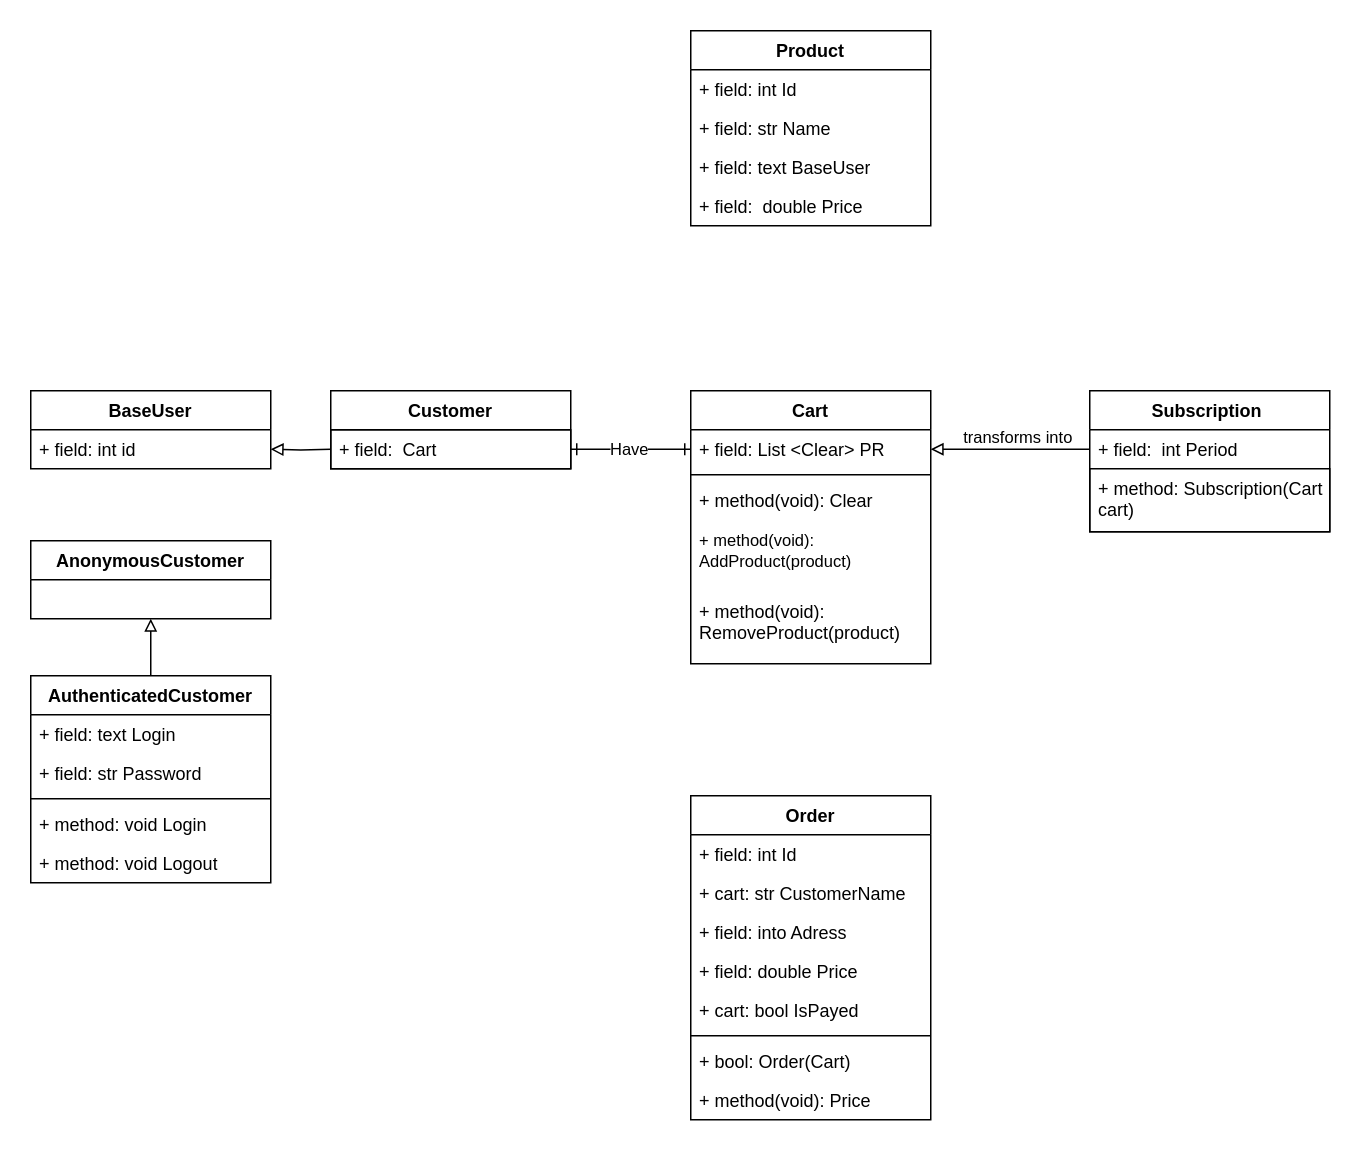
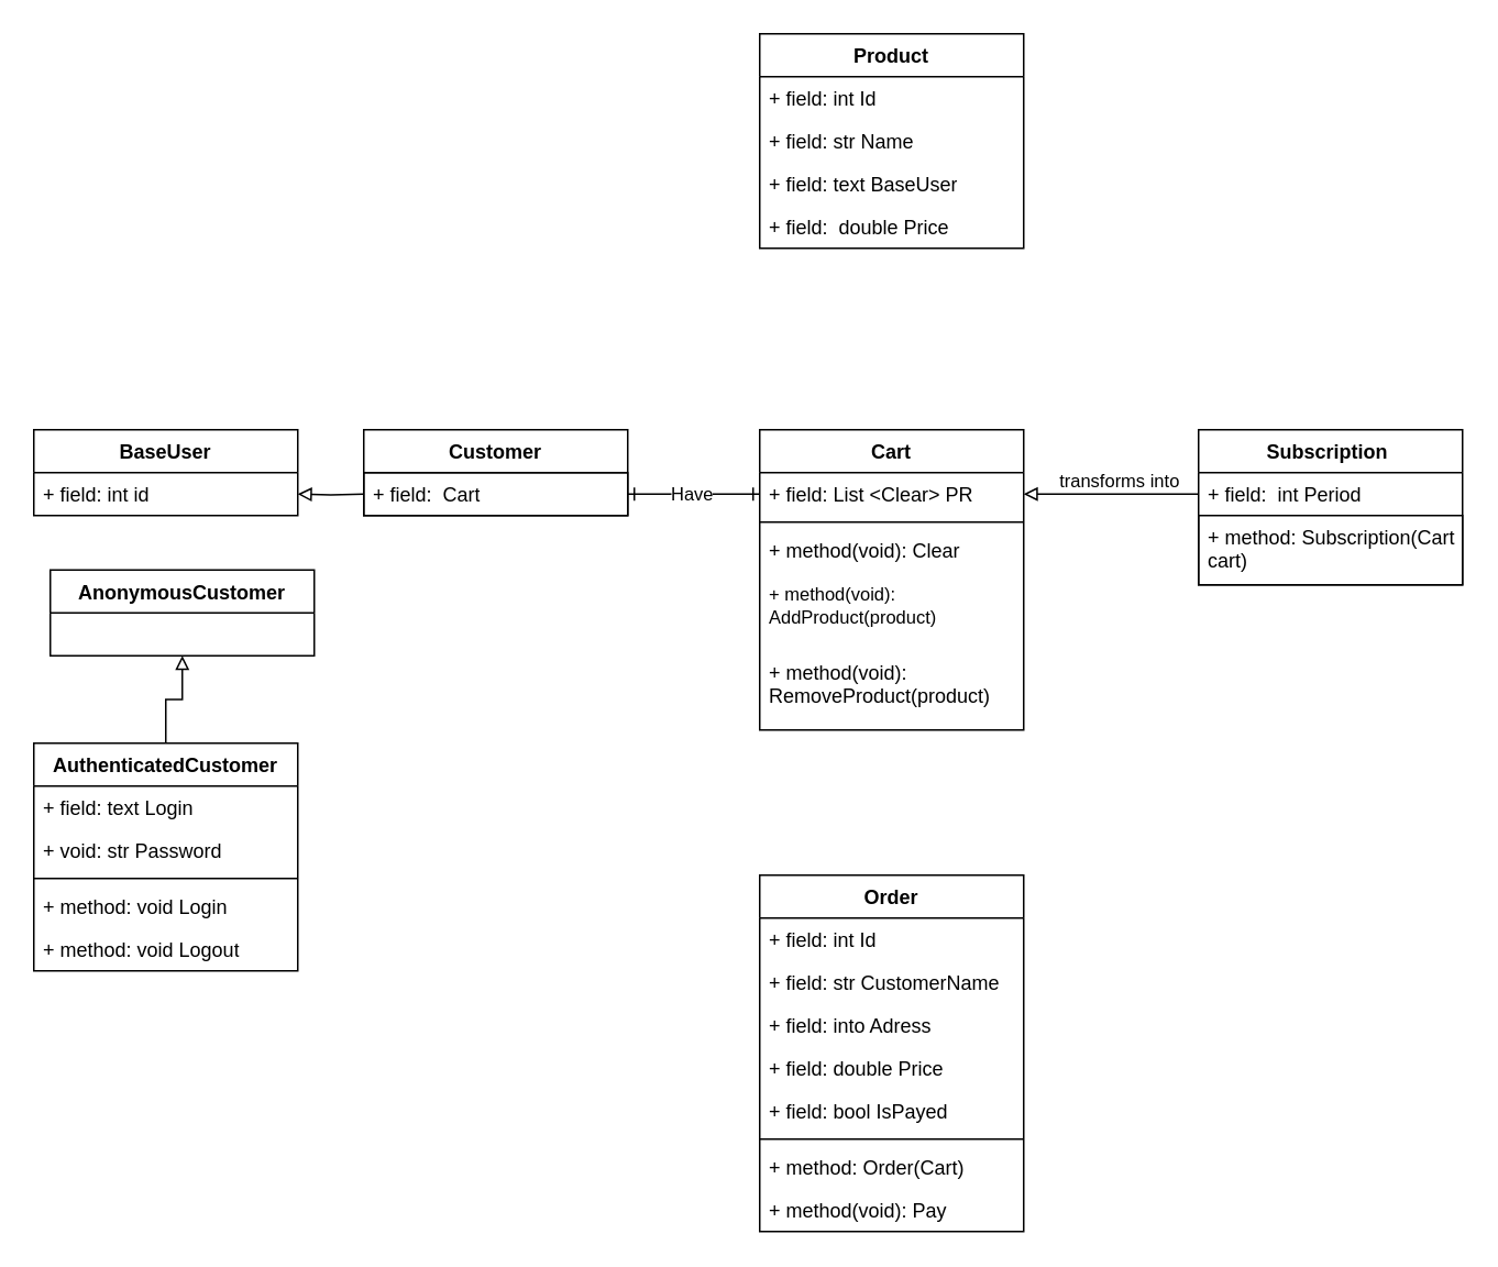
  <mxCell id="0" />
  <mxCell id="1" parent="0" />
  <mxCell id="2" style="edgeStyle=orthogonalEdgeStyle;rounded=0;orthogonalLoop=1;jettySize=auto;html=1;endArrow=block;endFill=0;" edge="1" parent="1" source="6" target="3"><mxGeometry relative="1" as="geometry" /></mxCell>
- <mxCell id="3" value="AnonymousCustomer" style="swimlane;fontStyle=1;align=center;verticalAlign=top;childLayout=stackLayout;horizontal=1;startSize=26;horizontalStack=0;resizeParent=1;resizeParentMax=0;resizeLast=0;collapsible=1;marginBottom=0;whiteSpace=wrap;html=1;" vertex="1" parent="1"><mxGeometry x="20" y="360" width="160" height="52" as="geometry" /></mxCell>
+ <mxCell id="3" value="AnonymousCustomer" style="swimlane;fontStyle=1;align=center;verticalAlign=top;childLayout=stackLayout;horizontal=1;startSize=26;horizontalStack=0;resizeParent=1;resizeParentMax=0;resizeLast=0;collapsible=1;marginBottom=0;whiteSpace=wrap;html=1;" vertex="1" parent="1"><mxGeometry x="30" y="345" width="160" height="52" as="geometry" /></mxCell>
  <mxCell id="4" value="BaseUser" style="swimlane;fontStyle=1;align=center;verticalAlign=top;childLayout=stackLayout;horizontal=1;startSize=26;horizontalStack=0;resizeParent=1;resizeParentMax=0;resizeLast=0;collapsible=1;marginBottom=0;whiteSpace=wrap;html=1;" vertex="1" parent="1"><mxGeometry x="20" y="260" width="160" height="52" as="geometry"><mxRectangle x="114" y="260" width="100" height="30" as="alternateBounds" /></mxGeometry></mxCell>
  <mxCell id="5" value="+ field: int id" style="text;strokeColor=none;fillColor=none;align=left;verticalAlign=top;spacingLeft=4;spacingRight=4;overflow=hidden;rotatable=0;points=[[0,0.5],[1,0.5]];portConstraint=eastwest;whiteSpace=wrap;html=1;" vertex="1" parent="4"><mxGeometry y="26" width="160" height="26" as="geometry" /></mxCell>
  <mxCell id="6" value="AuthenticatedCustomer" style="swimlane;fontStyle=1;align=center;verticalAlign=top;childLayout=stackLayout;horizontal=1;startSize=26;horizontalStack=0;resizeParent=1;resizeParentMax=0;resizeLast=0;collapsible=1;marginBottom=0;whiteSpace=wrap;html=1;" vertex="1" parent="1"><mxGeometry x="20" y="450" width="160" height="138" as="geometry" /></mxCell>
  <mxCell id="7" value="+ field: text Login" style="text;strokeColor=none;fillColor=none;align=left;verticalAlign=top;spacingLeft=4;spacingRight=4;overflow=hidden;rotatable=0;points=[[0,0.5],[1,0.5]];portConstraint=eastwest;whiteSpace=wrap;html=1;" vertex="1" parent="6"><mxGeometry y="26" width="160" height="26" as="geometry" /></mxCell>
- <mxCell id="8" value="+ field: str Password" style="text;strokeColor=none;fillColor=none;align=left;verticalAlign=top;spacingLeft=4;spacingRight=4;overflow=hidden;rotatable=0;points=[[0,0.5],[1,0.5]];portConstraint=eastwest;whiteSpace=wrap;html=1;" vertex="1" parent="6"><mxGeometry y="52" width="160" height="26" as="geometry" /></mxCell>
+ <mxCell id="8" value="+ void: str Password" style="text;strokeColor=none;fillColor=none;align=left;verticalAlign=top;spacingLeft=4;spacingRight=4;overflow=hidden;rotatable=0;points=[[0,0.5],[1,0.5]];portConstraint=eastwest;whiteSpace=wrap;html=1;" vertex="1" parent="6"><mxGeometry y="52" width="160" height="26" as="geometry" /></mxCell>
  <mxCell id="9" value="" style="line;strokeWidth=1;fillColor=none;align=left;verticalAlign=middle;spacingTop=-1;spacingLeft=3;spacingRight=3;rotatable=0;labelPosition=right;points=[];portConstraint=eastwest;strokeColor=inherit;" vertex="1" parent="6"><mxGeometry y="78" width="160" height="8" as="geometry" /></mxCell>
  <mxCell id="10" value="+ method: void Login" style="text;strokeColor=none;fillColor=none;align=left;verticalAlign=top;spacingLeft=4;spacingRight=4;overflow=hidden;rotatable=0;points=[[0,0.5],[1,0.5]];portConstraint=eastwest;whiteSpace=wrap;html=1;" vertex="1" parent="6"><mxGeometry y="86" width="160" height="26" as="geometry" /></mxCell>
  <mxCell id="11" value="+ method: void Logout" style="text;strokeColor=none;fillColor=none;align=left;verticalAlign=top;spacingLeft=4;spacingRight=4;overflow=hidden;rotatable=0;points=[[0,0.5],[1,0.5]];portConstraint=eastwest;whiteSpace=wrap;html=1;" vertex="1" parent="6"><mxGeometry y="112" width="160" height="26" as="geometry" /></mxCell>
  <mxCell id="12" style="edgeStyle=orthogonalEdgeStyle;rounded=0;orthogonalLoop=1;jettySize=auto;html=1;entryX=0;entryY=0.5;entryDx=0;entryDy=0;exitX=1;exitY=0.5;exitDx=0;exitDy=0;startArrow=ERone;startFill=0;endArrow=ERone;endFill=0;" edge="1" parent="1"><mxGeometry relative="1" as="geometry"><mxPoint x="380" y="299" as="sourcePoint" /><mxPoint x="460" y="299" as="targetPoint" /></mxGeometry></mxCell>
  <mxCell id="13" value="Have" style="edgeLabel;html=1;align=center;verticalAlign=middle;resizable=0;points=[];" vertex="1" connectable="0" parent="12"><mxGeometry x="-0.045" y="2" relative="1" as="geometry"><mxPoint y="1" as="offset" /></mxGeometry></mxCell>
  <mxCell id="14" value="Customer" style="swimlane;fontStyle=1;align=center;verticalAlign=top;childLayout=stackLayout;horizontal=1;startSize=26;horizontalStack=0;resizeParent=1;resizeParentMax=0;resizeLast=0;collapsible=1;marginBottom=0;whiteSpace=wrap;html=1;" vertex="1" parent="1"><mxGeometry x="220" y="260" width="160" height="52" as="geometry"><mxRectangle x="314" y="260" width="100" height="30" as="alternateBounds" /></mxGeometry></mxCell>
  <mxCell id="15" value="+ field:&amp;nbsp; Cart" style="text;strokeColor=default;fillColor=none;align=left;verticalAlign=top;spacingLeft=4;spacingRight=4;overflow=hidden;rotatable=0;points=[[0,0.5],[1,0.5]];portConstraint=eastwest;whiteSpace=wrap;html=1;" vertex="1" parent="14"><mxGeometry y="26" width="160" height="26" as="geometry" /></mxCell>
  <mxCell id="16" style="edgeStyle=orthogonalEdgeStyle;rounded=0;orthogonalLoop=1;jettySize=auto;html=1;entryX=1;entryY=0.5;entryDx=0;entryDy=0;endArrow=block;endFill=0;" edge="1" parent="1" target="5"><mxGeometry relative="1" as="geometry"><mxPoint x="220" y="299" as="sourcePoint" /></mxGeometry></mxCell>
  <mxCell id="17" style="edgeStyle=orthogonalEdgeStyle;rounded=0;orthogonalLoop=1;jettySize=auto;html=1;entryX=0;entryY=0.5;entryDx=0;entryDy=0;startArrow=block;startFill=0;endArrow=none;endFill=0;" edge="1" parent="1"><mxGeometry relative="1" as="geometry"><mxPoint x="620" y="299" as="sourcePoint" /><mxPoint x="726" y="299" as="targetPoint" /></mxGeometry></mxCell>
  <mxCell id="18" value="transforms into" style="edgeLabel;html=1;align=center;verticalAlign=middle;resizable=0;points=[];" vertex="1" connectable="0" parent="17"><mxGeometry x="-0.276" y="-1" relative="1" as="geometry"><mxPoint x="19" y="-10" as="offset" /></mxGeometry></mxCell>
  <mxCell id="19" value="Cart" style="swimlane;fontStyle=1;align=center;verticalAlign=top;childLayout=stackLayout;horizontal=1;startSize=26;horizontalStack=0;resizeParent=1;resizeParentMax=0;resizeLast=0;collapsible=1;marginBottom=0;whiteSpace=wrap;html=1;" vertex="1" parent="1"><mxGeometry x="460" y="260" width="160" height="182" as="geometry" /></mxCell>
  <mxCell id="20" value="+ field: List &amp;lt;Clear&amp;gt; PR" style="text;strokeColor=none;fillColor=none;align=left;verticalAlign=top;spacingLeft=4;spacingRight=4;overflow=hidden;rotatable=0;points=[[0,0.5],[1,0.5]];portConstraint=eastwest;whiteSpace=wrap;html=1;" vertex="1" parent="19"><mxGeometry y="26" width="160" height="26" as="geometry" /></mxCell>
  <mxCell id="21" value="" style="line;strokeWidth=1;fillColor=none;align=left;verticalAlign=middle;spacingTop=-1;spacingLeft=3;spacingRight=3;rotatable=0;labelPosition=right;points=[];portConstraint=eastwest;strokeColor=inherit;" vertex="1" parent="19"><mxGeometry y="52" width="160" height="8" as="geometry" /></mxCell>
  <mxCell id="22" value="+ method(void): Clear" style="text;strokeColor=none;fillColor=none;align=left;verticalAlign=top;spacingLeft=4;spacingRight=4;overflow=hidden;rotatable=0;points=[[0,0.5],[1,0.5]];portConstraint=eastwest;whiteSpace=wrap;html=1;" vertex="1" parent="19"><mxGeometry y="60" width="160" height="26" as="geometry" /></mxCell>
  <mxCell id="23" value="&lt;font style=&quot;font-size: 11px;&quot;&gt;+ method(void): AddProduct(product)&lt;/font&gt;" style="text;strokeColor=none;fillColor=none;align=left;verticalAlign=top;spacingLeft=4;spacingRight=4;overflow=hidden;rotatable=0;points=[[0,0.5],[1,0.5]];portConstraint=eastwest;whiteSpace=wrap;html=1;" vertex="1" parent="19"><mxGeometry y="86" width="160" height="48" as="geometry" /></mxCell>
  <mxCell id="24" value="+ method(void): RemoveProduct(product)" style="text;strokeColor=none;fillColor=none;align=left;verticalAlign=top;spacingLeft=4;spacingRight=4;overflow=hidden;rotatable=0;points=[[0,0.5],[1,0.5]];portConstraint=eastwest;whiteSpace=wrap;html=1;" vertex="1" parent="19"><mxGeometry y="134" width="160" height="48" as="geometry" /></mxCell>
  <mxCell id="25" value="Order" style="swimlane;fontStyle=1;align=center;verticalAlign=top;childLayout=stackLayout;horizontal=1;startSize=26;horizontalStack=0;resizeParent=1;resizeParentMax=0;resizeLast=0;collapsible=1;marginBottom=0;whiteSpace=wrap;html=1;" vertex="1" parent="1"><mxGeometry x="460" y="530" width="160" height="216" as="geometry" /></mxCell>
  <mxCell id="26" value="+ field: int Id" style="text;strokeColor=none;fillColor=none;align=left;verticalAlign=top;spacingLeft=4;spacingRight=4;overflow=hidden;rotatable=0;points=[[0,0.5],[1,0.5]];portConstraint=eastwest;whiteSpace=wrap;html=1;" vertex="1" parent="25"><mxGeometry y="26" width="160" height="26" as="geometry" /></mxCell>
- <mxCell id="27" value="+ cart: str CustomerName" style="text;strokeColor=none;fillColor=none;align=left;verticalAlign=top;spacingLeft=4;spacingRight=4;overflow=hidden;rotatable=0;points=[[0,0.5],[1,0.5]];portConstraint=eastwest;whiteSpace=wrap;html=1;" vertex="1" parent="25"><mxGeometry y="52" width="160" height="26" as="geometry" /></mxCell>
+ <mxCell id="27" value="+ field: str CustomerName" style="text;strokeColor=none;fillColor=none;align=left;verticalAlign=top;spacingLeft=4;spacingRight=4;overflow=hidden;rotatable=0;points=[[0,0.5],[1,0.5]];portConstraint=eastwest;whiteSpace=wrap;html=1;" vertex="1" parent="25"><mxGeometry y="52" width="160" height="26" as="geometry" /></mxCell>
  <mxCell id="28" value="+ field: into Adress" style="text;strokeColor=none;fillColor=none;align=left;verticalAlign=top;spacingLeft=4;spacingRight=4;overflow=hidden;rotatable=0;points=[[0,0.5],[1,0.5]];portConstraint=eastwest;whiteSpace=wrap;html=1;" vertex="1" parent="25"><mxGeometry y="78" width="160" height="26" as="geometry" /></mxCell>
  <mxCell id="29" value="+ field: double Price" style="text;strokeColor=none;fillColor=none;align=left;verticalAlign=top;spacingLeft=4;spacingRight=4;overflow=hidden;rotatable=0;points=[[0,0.5],[1,0.5]];portConstraint=eastwest;whiteSpace=wrap;html=1;" vertex="1" parent="25"><mxGeometry y="104" width="160" height="26" as="geometry" /></mxCell>
- <mxCell id="30" value="+ cart: bool IsPayed" style="text;strokeColor=none;fillColor=none;align=left;verticalAlign=top;spacingLeft=4;spacingRight=4;overflow=hidden;rotatable=0;points=[[0,0.5],[1,0.5]];portConstraint=eastwest;whiteSpace=wrap;html=1;" vertex="1" parent="25"><mxGeometry y="130" width="160" height="26" as="geometry" /></mxCell>
+ <mxCell id="30" value="+ field: bool IsPayed" style="text;strokeColor=none;fillColor=none;align=left;verticalAlign=top;spacingLeft=4;spacingRight=4;overflow=hidden;rotatable=0;points=[[0,0.5],[1,0.5]];portConstraint=eastwest;whiteSpace=wrap;html=1;" vertex="1" parent="25"><mxGeometry y="130" width="160" height="26" as="geometry" /></mxCell>
  <mxCell id="31" value="" style="line;strokeWidth=1;fillColor=none;align=left;verticalAlign=middle;spacingTop=-1;spacingLeft=3;spacingRight=3;rotatable=0;labelPosition=right;points=[];portConstraint=eastwest;strokeColor=inherit;" vertex="1" parent="25"><mxGeometry y="156" width="160" height="8" as="geometry" /></mxCell>
- <mxCell id="32" value="+ bool: Order(Cart)" style="text;strokeColor=none;fillColor=none;align=left;verticalAlign=top;spacingLeft=4;spacingRight=4;overflow=hidden;rotatable=0;points=[[0,0.5],[1,0.5]];portConstraint=eastwest;whiteSpace=wrap;html=1;" vertex="1" parent="25"><mxGeometry y="164" width="160" height="26" as="geometry" /></mxCell>
- <mxCell id="33" value="+ method(void): Price" style="text;strokeColor=none;fillColor=none;align=left;verticalAlign=top;spacingLeft=4;spacingRight=4;overflow=hidden;rotatable=0;points=[[0,0.5],[1,0.5]];portConstraint=eastwest;whiteSpace=wrap;html=1;" vertex="1" parent="25"><mxGeometry y="190" width="160" height="26" as="geometry" /></mxCell>
+ <mxCell id="32" value="+ method: Order(Cart)" style="text;strokeColor=none;fillColor=none;align=left;verticalAlign=top;spacingLeft=4;spacingRight=4;overflow=hidden;rotatable=0;points=[[0,0.5],[1,0.5]];portConstraint=eastwest;whiteSpace=wrap;html=1;" vertex="1" parent="25"><mxGeometry y="164" width="160" height="26" as="geometry" /></mxCell>
+ <mxCell id="33" value="+ method(void): Pay" style="text;strokeColor=none;fillColor=none;align=left;verticalAlign=top;spacingLeft=4;spacingRight=4;overflow=hidden;rotatable=0;points=[[0,0.5],[1,0.5]];portConstraint=eastwest;whiteSpace=wrap;html=1;" vertex="1" parent="25"><mxGeometry y="190" width="160" height="26" as="geometry" /></mxCell>
  <mxCell id="34" value="Product" style="swimlane;fontStyle=1;align=center;verticalAlign=top;childLayout=stackLayout;horizontal=1;startSize=26;horizontalStack=0;resizeParent=1;resizeParentMax=0;resizeLast=0;collapsible=1;marginBottom=0;whiteSpace=wrap;html=1;" vertex="1" parent="1"><mxGeometry x="460" y="20" width="160" height="130" as="geometry" /></mxCell>
  <mxCell id="35" value="+ field: int Id" style="text;strokeColor=none;fillColor=none;align=left;verticalAlign=top;spacingLeft=4;spacingRight=4;overflow=hidden;rotatable=0;points=[[0,0.5],[1,0.5]];portConstraint=eastwest;whiteSpace=wrap;html=1;" vertex="1" parent="34"><mxGeometry y="26" width="160" height="26" as="geometry" /></mxCell>
  <mxCell id="36" value="+ field: str Name" style="text;strokeColor=none;fillColor=none;align=left;verticalAlign=top;spacingLeft=4;spacingRight=4;overflow=hidden;rotatable=0;points=[[0,0.5],[1,0.5]];portConstraint=eastwest;whiteSpace=wrap;html=1;" vertex="1" parent="34"><mxGeometry y="52" width="160" height="26" as="geometry" /></mxCell>
  <mxCell id="37" value="+ field: text BaseUser" style="text;strokeColor=none;fillColor=none;align=left;verticalAlign=top;spacingLeft=4;spacingRight=4;overflow=hidden;rotatable=0;points=[[0,0.5],[1,0.5]];portConstraint=eastwest;whiteSpace=wrap;html=1;" vertex="1" parent="34"><mxGeometry y="78" width="160" height="26" as="geometry" /></mxCell>
  <mxCell id="38" value="+ field:&amp;nbsp; double Price" style="text;strokeColor=none;fillColor=none;align=left;verticalAlign=top;spacingLeft=4;spacingRight=4;overflow=hidden;rotatable=0;points=[[0,0.5],[1,0.5]];portConstraint=eastwest;whiteSpace=wrap;html=1;" vertex="1" parent="34"><mxGeometry y="104" width="160" height="26" as="geometry" /></mxCell>
  <mxCell id="39" value="Subscription&amp;nbsp;" style="swimlane;fontStyle=1;align=center;verticalAlign=top;childLayout=stackLayout;horizontal=1;startSize=26;horizontalStack=0;resizeParent=1;resizeParentMax=0;resizeLast=0;collapsible=1;marginBottom=0;whiteSpace=wrap;html=1;" vertex="1" parent="1"><mxGeometry x="726" y="260" width="160" height="94" as="geometry" /></mxCell>
  <mxCell id="40" value="+ field:&amp;nbsp; int Period" style="text;strokeColor=none;fillColor=none;align=left;verticalAlign=top;spacingLeft=4;spacingRight=4;overflow=hidden;rotatable=0;points=[[0,0.5],[1,0.5]];portConstraint=eastwest;whiteSpace=wrap;html=1;" vertex="1" parent="39"><mxGeometry y="26" width="160" height="26" as="geometry" /></mxCell>
  <mxCell id="41" value="+ method: Subscription(Cart cart)" style="text;strokeColor=default;fillColor=none;align=left;verticalAlign=top;spacingLeft=4;spacingRight=4;overflow=hidden;rotatable=0;points=[[0,0.5],[1,0.5]];portConstraint=eastwest;whiteSpace=wrap;html=1;" vertex="1" parent="39"><mxGeometry y="52" width="160" height="42" as="geometry" /></mxCell>
